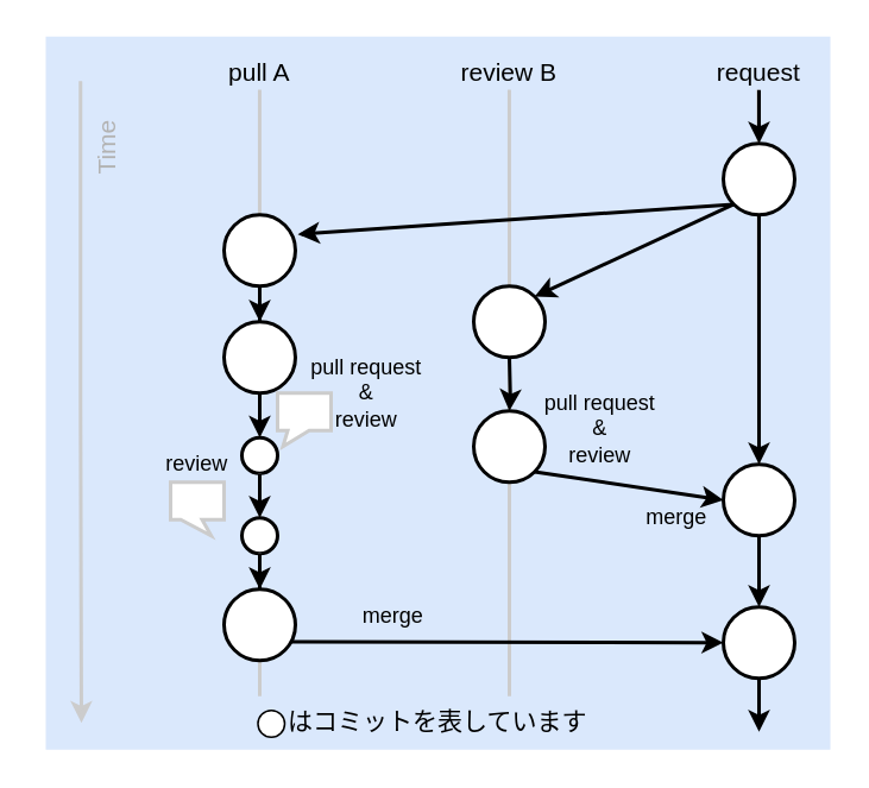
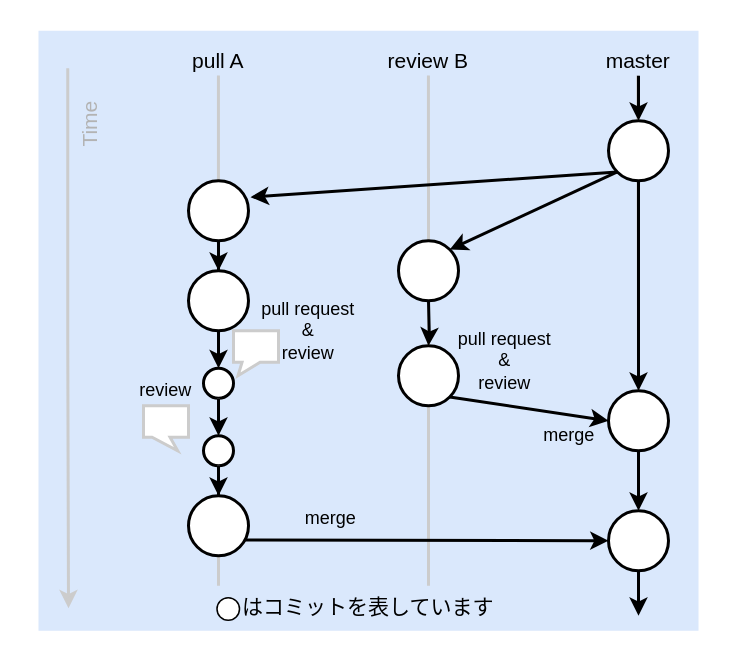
  <mxCell id="0" />
  <mxCell id="1" parent="0" />
  <mxCell id="2" value="はコミットを表しています" style="rounded=0;whiteSpace=wrap;html=1;strokeColor=none;strokeWidth=2;fontSize=14;verticalAlign=bottom;spacingBottom=5;fillColor=#dae8fc;" parent="1" vertex="1"><mxGeometry x="25" y="20" width="440" height="400" as="geometry" /></mxCell>
  <mxCell id="3" value="" style="endArrow=none;html=1;strokeColor=#CCCCCC;entryX=0.5;entryY=1;entryDx=0;entryDy=0;strokeWidth=2;" parent="1" target="22" edge="1"><mxGeometry width="50" height="50" relative="1" as="geometry"><mxPoint x="285" y="390" as="sourcePoint" /><mxPoint x="284.966" y="49.897" as="targetPoint" /></mxGeometry></mxCell>
  <mxCell id="4" value="" style="endArrow=none;html=1;strokeColor=#CCCCCC;entryX=0.5;entryY=1;entryDx=0;entryDy=0;strokeWidth=2;" parent="1" source="29" edge="1"><mxGeometry width="50" height="50" relative="1" as="geometry"><mxPoint x="145" y="440" as="sourcePoint" /><mxPoint x="144.966" y="49.897" as="targetPoint" /></mxGeometry></mxCell>
  <mxCell id="5" value="" style="endArrow=none;html=1;strokeColor=#CCCCCC;entryX=0.5;entryY=1;entryDx=0;entryDy=0;strokeWidth=2;" parent="1" source="22" edge="1"><mxGeometry width="50" height="50" relative="1" as="geometry"><mxPoint x="285" y="440" as="sourcePoint" /><mxPoint x="284.966" y="49.897" as="targetPoint" /></mxGeometry></mxCell>
  <mxCell id="6" value="" style="endArrow=none;html=1;strokeColor=#CCCCCC;entryX=0.5;entryY=1;entryDx=0;entryDy=0;strokeWidth=2;" parent="1" source="45" edge="1"><mxGeometry width="50" height="50" relative="1" as="geometry"><mxPoint x="424.5" y="440" as="sourcePoint" /><mxPoint x="424.466" y="49.897" as="targetPoint" /></mxGeometry></mxCell>
  <mxCell id="7" style="edgeStyle=orthogonalEdgeStyle;rounded=0;orthogonalLoop=1;jettySize=auto;html=1;entryX=0.5;entryY=0;entryDx=0;entryDy=0;strokeColor=#000000;strokeWidth=2;" parent="1" source="8" target="45" edge="1"><mxGeometry relative="1" as="geometry" /></mxCell>
  <mxCell id="8" value="" style="ellipse;whiteSpace=wrap;html=1;strokeWidth=2;" parent="1" vertex="1"><mxGeometry x="405" y="80" width="40" height="40" as="geometry" /></mxCell>
  <mxCell id="9" style="edgeStyle=orthogonalEdgeStyle;rounded=0;orthogonalLoop=1;jettySize=auto;html=1;entryX=0.5;entryY=0;entryDx=0;entryDy=0;strokeWidth=2;" parent="1" source="10" target="8" edge="1"><mxGeometry relative="1" as="geometry" /></mxCell>
- <mxCell id="10" value="&lt;font style=&quot;font-size: 14px;&quot;&gt;request&lt;/font&gt;" style="text;html=1;strokeColor=none;fillColor=none;align=center;verticalAlign=middle;whiteSpace=wrap;rounded=0;fontSize=14;" parent="1" vertex="1"><mxGeometry x="385" y="30" width="80" height="20" as="geometry" /></mxCell>
+ <mxCell id="10" value="&lt;font style=&quot;font-size: 14px;&quot;&gt;master&lt;/font&gt;" style="text;html=1;strokeColor=none;fillColor=none;align=center;verticalAlign=middle;whiteSpace=wrap;rounded=0;fontSize=14;" parent="1" vertex="1"><mxGeometry x="385" y="30" width="80" height="20" as="geometry" /></mxCell>
  <mxCell id="11" value="" style="edgeStyle=orthogonalEdgeStyle;rounded=0;orthogonalLoop=1;jettySize=auto;html=1;strokeColor=#000000;strokeWidth=2;" parent="1" source="45" target="46" edge="1"><mxGeometry relative="1" as="geometry" /></mxCell>
  <mxCell id="12" value="" style="edgeStyle=orthogonalEdgeStyle;rounded=0;orthogonalLoop=1;jettySize=auto;html=1;strokeColor=#000000;strokeWidth=2;exitX=0.5;exitY=1;exitDx=0;exitDy=0;" parent="1" source="46" edge="1"><mxGeometry relative="1" as="geometry"><mxPoint x="425" y="430" as="sourcePoint" /><mxPoint x="425" y="410" as="targetPoint" /></mxGeometry></mxCell>
  <mxCell id="13" value="&lt;font style=&quot;font-size: 14px&quot;&gt;review B&lt;br&gt;&lt;/font&gt;" style="text;html=1;strokeColor=none;fillColor=none;align=center;verticalAlign=middle;whiteSpace=wrap;rounded=0;fontSize=14;" parent="1" vertex="1"><mxGeometry x="245" y="30" width="80" height="20" as="geometry" /></mxCell>
  <mxCell id="14" value="" style="ellipse;whiteSpace=wrap;html=1;strokeWidth=2;" parent="1" vertex="1"><mxGeometry x="265" y="160" width="40" height="40" as="geometry" /></mxCell>
  <mxCell id="15" value="" style="ellipse;whiteSpace=wrap;html=1;strokeWidth=2;" parent="1" vertex="1"><mxGeometry x="125" y="120" width="40" height="40" as="geometry" /></mxCell>
  <mxCell id="16" value="&lt;span style=&quot;font-size: 14px&quot;&gt;pull A&lt;/span&gt;" style="text;html=1;strokeColor=none;fillColor=none;align=center;verticalAlign=middle;whiteSpace=wrap;rounded=0;fontSize=14;" parent="1" vertex="1"><mxGeometry x="105" y="30" width="80" height="20" as="geometry" /></mxCell>
  <mxCell id="17" value="" style="endArrow=classic;html=1;exitX=0;exitY=1;exitDx=0;exitDy=0;entryX=1;entryY=0;entryDx=0;entryDy=0;strokeWidth=2;" parent="1" source="8" target="14" edge="1"><mxGeometry width="50" height="50" relative="1" as="geometry"><mxPoint x="185" y="270" as="sourcePoint" /><mxPoint x="235" y="220" as="targetPoint" /></mxGeometry></mxCell>
  <mxCell id="18" value="" style="endArrow=classic;html=1;entryX=1.034;entryY=0.273;entryDx=0;entryDy=0;strokeWidth=2;entryPerimeter=0;exitX=0;exitY=1;exitDx=0;exitDy=0;" parent="1" source="8" target="15" edge="1"><mxGeometry width="50" height="50" relative="1" as="geometry"><mxPoint x="405" y="100" as="sourcePoint" /><mxPoint x="349.448" y="175.759" as="targetPoint" /></mxGeometry></mxCell>
  <mxCell id="19" style="edgeStyle=orthogonalEdgeStyle;rounded=0;orthogonalLoop=1;jettySize=auto;html=1;strokeWidth=2;" parent="1" target="22" edge="1"><mxGeometry relative="1" as="geometry"><mxPoint x="285" y="200" as="sourcePoint" /><mxPoint x="285" y="240" as="targetPoint" /><Array as="points" /></mxGeometry></mxCell>
  <mxCell id="20" style="edgeStyle=orthogonalEdgeStyle;rounded=0;orthogonalLoop=1;jettySize=auto;html=1;strokeWidth=2;exitX=0.5;exitY=1;exitDx=0;exitDy=0;" parent="1" source="26" edge="1"><mxGeometry relative="1" as="geometry"><mxPoint x="144.643" y="210.238" as="sourcePoint" /><mxPoint x="145" y="220" as="targetPoint" /><Array as="points" /></mxGeometry></mxCell>
  <mxCell id="21" style="edgeStyle=orthogonalEdgeStyle;rounded=0;orthogonalLoop=1;jettySize=auto;html=1;strokeColor=#000000;strokeWidth=2;entryX=0.5;entryY=0;entryDx=0;entryDy=0;" parent="1" source="26" target="29" edge="1"><mxGeometry relative="1" as="geometry"><mxPoint x="145" y="300" as="targetPoint" /></mxGeometry></mxCell>
  <mxCell id="22" value="" style="ellipse;whiteSpace=wrap;html=1;strokeWidth=2;" parent="1" vertex="1"><mxGeometry x="265" y="230" width="40" height="40" as="geometry" /></mxCell>
  <mxCell id="23" value="" style="endArrow=classic;html=1;exitX=1;exitY=1;exitDx=0;exitDy=0;entryX=0;entryY=0.5;entryDx=0;entryDy=0;strokeWidth=2;" parent="1" source="22" target="45" edge="1"><mxGeometry width="50" height="50" relative="1" as="geometry"><mxPoint x="420.857" y="124" as="sourcePoint" /><mxPoint x="348.857" y="176" as="targetPoint" /></mxGeometry></mxCell>
  <mxCell id="24" value="" style="endArrow=classic;html=1;exitX=0.932;exitY=0.736;exitDx=0;exitDy=0;entryX=0;entryY=0.5;entryDx=0;entryDy=0;strokeWidth=2;exitPerimeter=0;" parent="1" source="37" target="46" edge="1"><mxGeometry width="50" height="50" relative="1" as="geometry"><mxPoint x="278.857" y="320" as="sourcePoint" /><mxPoint x="345.143" y="366.286" as="targetPoint" /></mxGeometry></mxCell>
  <mxCell id="25" value="&lt;font style=&quot;font-size: 12px&quot;&gt;merge&lt;/font&gt;" style="text;html=1;strokeColor=none;fillColor=none;align=center;verticalAlign=middle;whiteSpace=wrap;rounded=0;" parent="1" vertex="1"><mxGeometry x="185" y="330" width="70" height="30" as="geometry" /></mxCell>
  <mxCell id="26" value="" style="ellipse;whiteSpace=wrap;html=1;strokeWidth=2;" parent="1" vertex="1"><mxGeometry x="125" y="180" width="40" height="40" as="geometry" /></mxCell>
  <mxCell id="27" style="edgeStyle=orthogonalEdgeStyle;rounded=0;orthogonalLoop=1;jettySize=auto;html=1;strokeWidth=2;exitX=0.5;exitY=1;exitDx=0;exitDy=0;" parent="1" source="15" target="26" edge="1"><mxGeometry relative="1" as="geometry"><mxPoint x="144.966" y="160.241" as="sourcePoint" /><mxPoint x="145" y="220" as="targetPoint" /><Array as="points" /></mxGeometry></mxCell>
  <mxCell id="28" value="" style="endArrow=none;html=1;strokeColor=#CCCCCC;entryX=0.5;entryY=1;entryDx=0;entryDy=0;strokeWidth=2;" parent="1" target="37" edge="1"><mxGeometry width="50" height="50" relative="1" as="geometry"><mxPoint x="145" y="390" as="sourcePoint" /><mxPoint x="144.966" y="49.897" as="targetPoint" /></mxGeometry></mxCell>
  <mxCell id="29" value="" style="ellipse;whiteSpace=wrap;html=1;strokeWidth=2;" parent="1" vertex="1"><mxGeometry x="135" y="245" width="20" height="20" as="geometry" /></mxCell>
  <mxCell id="30" value="" style="endArrow=none;html=1;strokeColor=#CCCCCC;entryX=0.5;entryY=1;entryDx=0;entryDy=0;strokeWidth=2;" parent="1" source="31" target="29" edge="1"><mxGeometry width="50" height="50" relative="1" as="geometry"><mxPoint x="145" y="330" as="sourcePoint" /><mxPoint x="144.966" y="49.897" as="targetPoint" /></mxGeometry></mxCell>
  <mxCell id="31" value="" style="ellipse;whiteSpace=wrap;html=1;strokeWidth=2;" parent="1" vertex="1"><mxGeometry x="135" y="290" width="20" height="20" as="geometry" /></mxCell>
  <mxCell id="32" value="" style="endArrow=none;html=1;strokeColor=#CCCCCC;entryX=0.5;entryY=1;entryDx=0;entryDy=0;strokeWidth=2;" parent="1" source="37" target="31" edge="1"><mxGeometry width="50" height="50" relative="1" as="geometry"><mxPoint x="145" y="330" as="sourcePoint" /><mxPoint x="144.966" y="280.241" as="targetPoint" /></mxGeometry></mxCell>
  <mxCell id="33" style="edgeStyle=orthogonalEdgeStyle;rounded=0;orthogonalLoop=1;jettySize=auto;html=1;strokeColor=#000000;strokeWidth=2;exitX=0.5;exitY=1;exitDx=0;exitDy=0;entryX=0.5;entryY=0;entryDx=0;entryDy=0;" parent="1" source="29" target="31" edge="1"><mxGeometry relative="1" as="geometry"><mxPoint x="105" y="320" as="targetPoint" /><mxPoint x="105" y="290" as="sourcePoint" /></mxGeometry></mxCell>
  <mxCell id="34" value="" style="shape=callout;whiteSpace=wrap;html=1;perimeter=calloutPerimeter;strokeWidth=2;strokeColor=#CCCCCC;size=9;position=0.19;position2=0.76;base=12;" parent="1" vertex="1"><mxGeometry x="95" y="270" width="30" height="30" as="geometry" /></mxCell>
  <mxCell id="35" value="" style="shape=callout;whiteSpace=wrap;html=1;perimeter=calloutPerimeter;strokeWidth=2;strokeColor=#CCCCCC;size=9;position=0.19;position2=0.1;base=12;" parent="1" vertex="1"><mxGeometry x="155" y="220" width="30" height="30" as="geometry" /></mxCell>
  <mxCell id="36" style="edgeStyle=orthogonalEdgeStyle;rounded=0;orthogonalLoop=1;jettySize=auto;html=1;entryX=0.5;entryY=0;entryDx=0;entryDy=0;strokeColor=#000000;strokeWidth=2;" parent="1" source="31" target="37" edge="1"><mxGeometry relative="1" as="geometry" /></mxCell>
  <mxCell id="37" value="" style="ellipse;whiteSpace=wrap;html=1;strokeWidth=2;" parent="1" vertex="1"><mxGeometry x="125" y="330" width="40" height="40" as="geometry" /></mxCell>
  <mxCell id="38" value="&lt;font style=&quot;font-size: 12px&quot;&gt;pull request&lt;br&gt;&amp;amp;&lt;br&gt;review&lt;br&gt;&lt;/font&gt;" style="text;html=1;strokeColor=none;fillColor=none;align=center;verticalAlign=middle;whiteSpace=wrap;rounded=0;" parent="1" vertex="1"><mxGeometry x="170" y="205" width="70" height="30" as="geometry" /></mxCell>
  <mxCell id="39" value="&lt;font style=&quot;font-size: 12px&quot;&gt;review&lt;/font&gt;" style="text;html=1;strokeColor=none;fillColor=none;align=center;verticalAlign=middle;whiteSpace=wrap;rounded=0;" parent="1" vertex="1"><mxGeometry x="75" y="245" width="70" height="30" as="geometry" /></mxCell>
  <mxCell id="40" value="&lt;font style=&quot;font-size: 12px&quot;&gt;pull request&lt;br&gt;&amp;amp;&lt;br&gt;review&lt;br&gt;&lt;/font&gt;" style="text;html=1;strokeColor=none;fillColor=none;align=center;verticalAlign=middle;whiteSpace=wrap;rounded=0;" parent="1" vertex="1"><mxGeometry x="301" y="225" width="70" height="30" as="geometry" /></mxCell>
  <mxCell id="41" value="" style="group" parent="1" vertex="1" connectable="0"><mxGeometry x="35" y="45" width="80" height="365" as="geometry" /></mxCell>
  <mxCell id="42" style="edgeStyle=orthogonalEdgeStyle;rounded=0;orthogonalLoop=1;jettySize=auto;html=1;strokeColor=#CCCCCC;strokeWidth=2;" parent="41" edge="1"><mxGeometry relative="1" as="geometry"><mxPoint x="9.5" as="sourcePoint" /><mxPoint x="10" y="360" as="targetPoint" /><Array as="points"><mxPoint x="9" y="180" /><mxPoint x="10" y="180" /></Array></mxGeometry></mxCell>
  <mxCell id="43" value="&lt;span style=&quot;font-size: 14px&quot;&gt;Time&lt;br&gt;&lt;/span&gt;" style="text;html=1;strokeColor=none;fillColor=none;align=center;verticalAlign=middle;whiteSpace=wrap;rounded=0;fontSize=14;rotation=-90;fontColor=#B3B3B3;" parent="41" vertex="1"><mxGeometry x="-15" y="28.077" width="80" height="18.718" as="geometry" /></mxCell>
  <mxCell id="44" value="" style="ellipse;whiteSpace=wrap;html=1;strokeWidth=1;" parent="1" vertex="1"><mxGeometry x="144" y="398" width="15" height="15" as="geometry" /></mxCell>
  <mxCell id="45" value="" style="ellipse;whiteSpace=wrap;html=1;strokeWidth=2;" parent="1" vertex="1"><mxGeometry x="405" y="260" width="40" height="40" as="geometry" /></mxCell>
  <mxCell id="46" value="" style="ellipse;whiteSpace=wrap;html=1;strokeWidth=2;" parent="1" vertex="1"><mxGeometry x="405" y="340" width="40" height="40" as="geometry" /></mxCell>
  <mxCell id="47" value="&lt;font style=&quot;font-size: 12px&quot;&gt;merge&lt;br&gt;&lt;/font&gt;" style="text;html=1;strokeColor=none;fillColor=none;align=center;verticalAlign=middle;whiteSpace=wrap;rounded=0;" vertex="1" parent="1"><mxGeometry x="344" y="275" width="70" height="30" as="geometry" /></mxCell>
